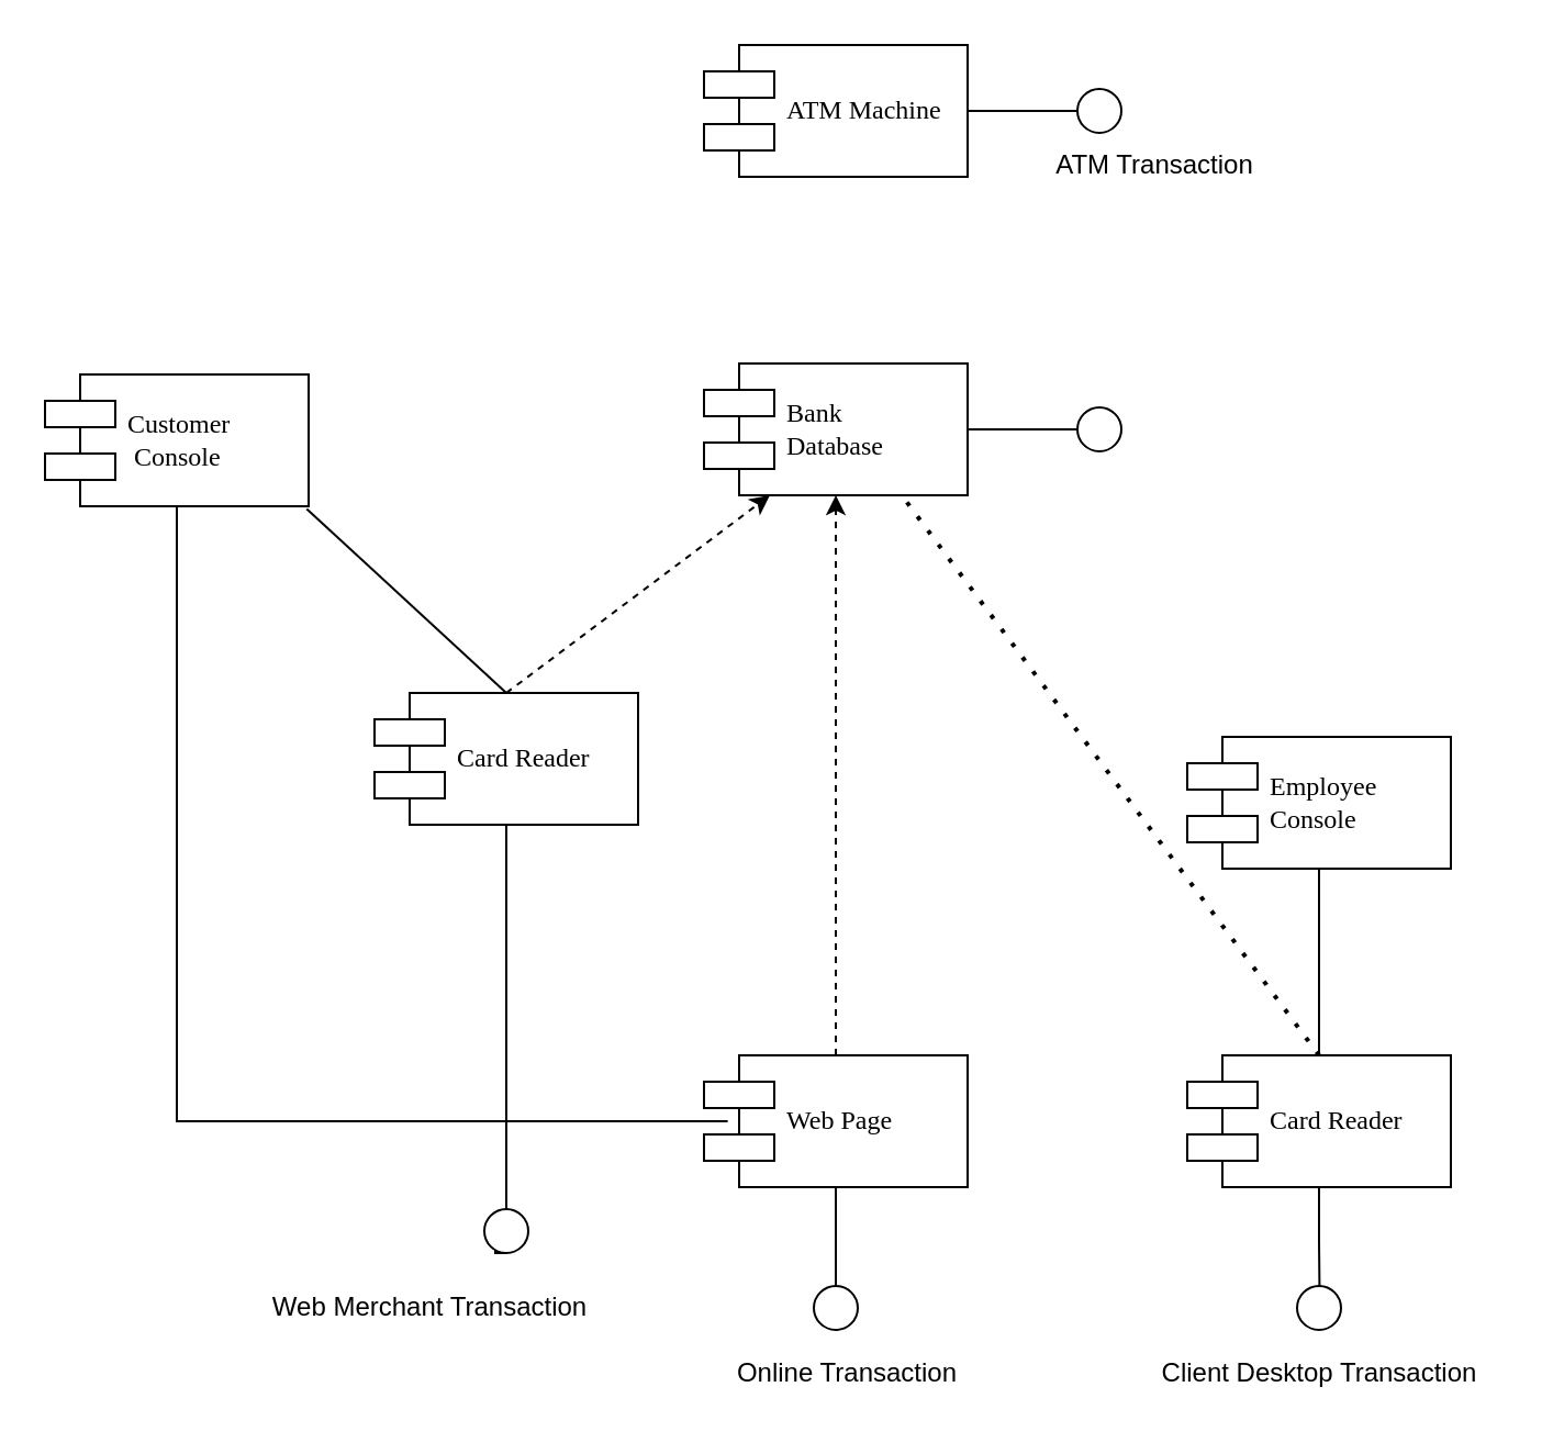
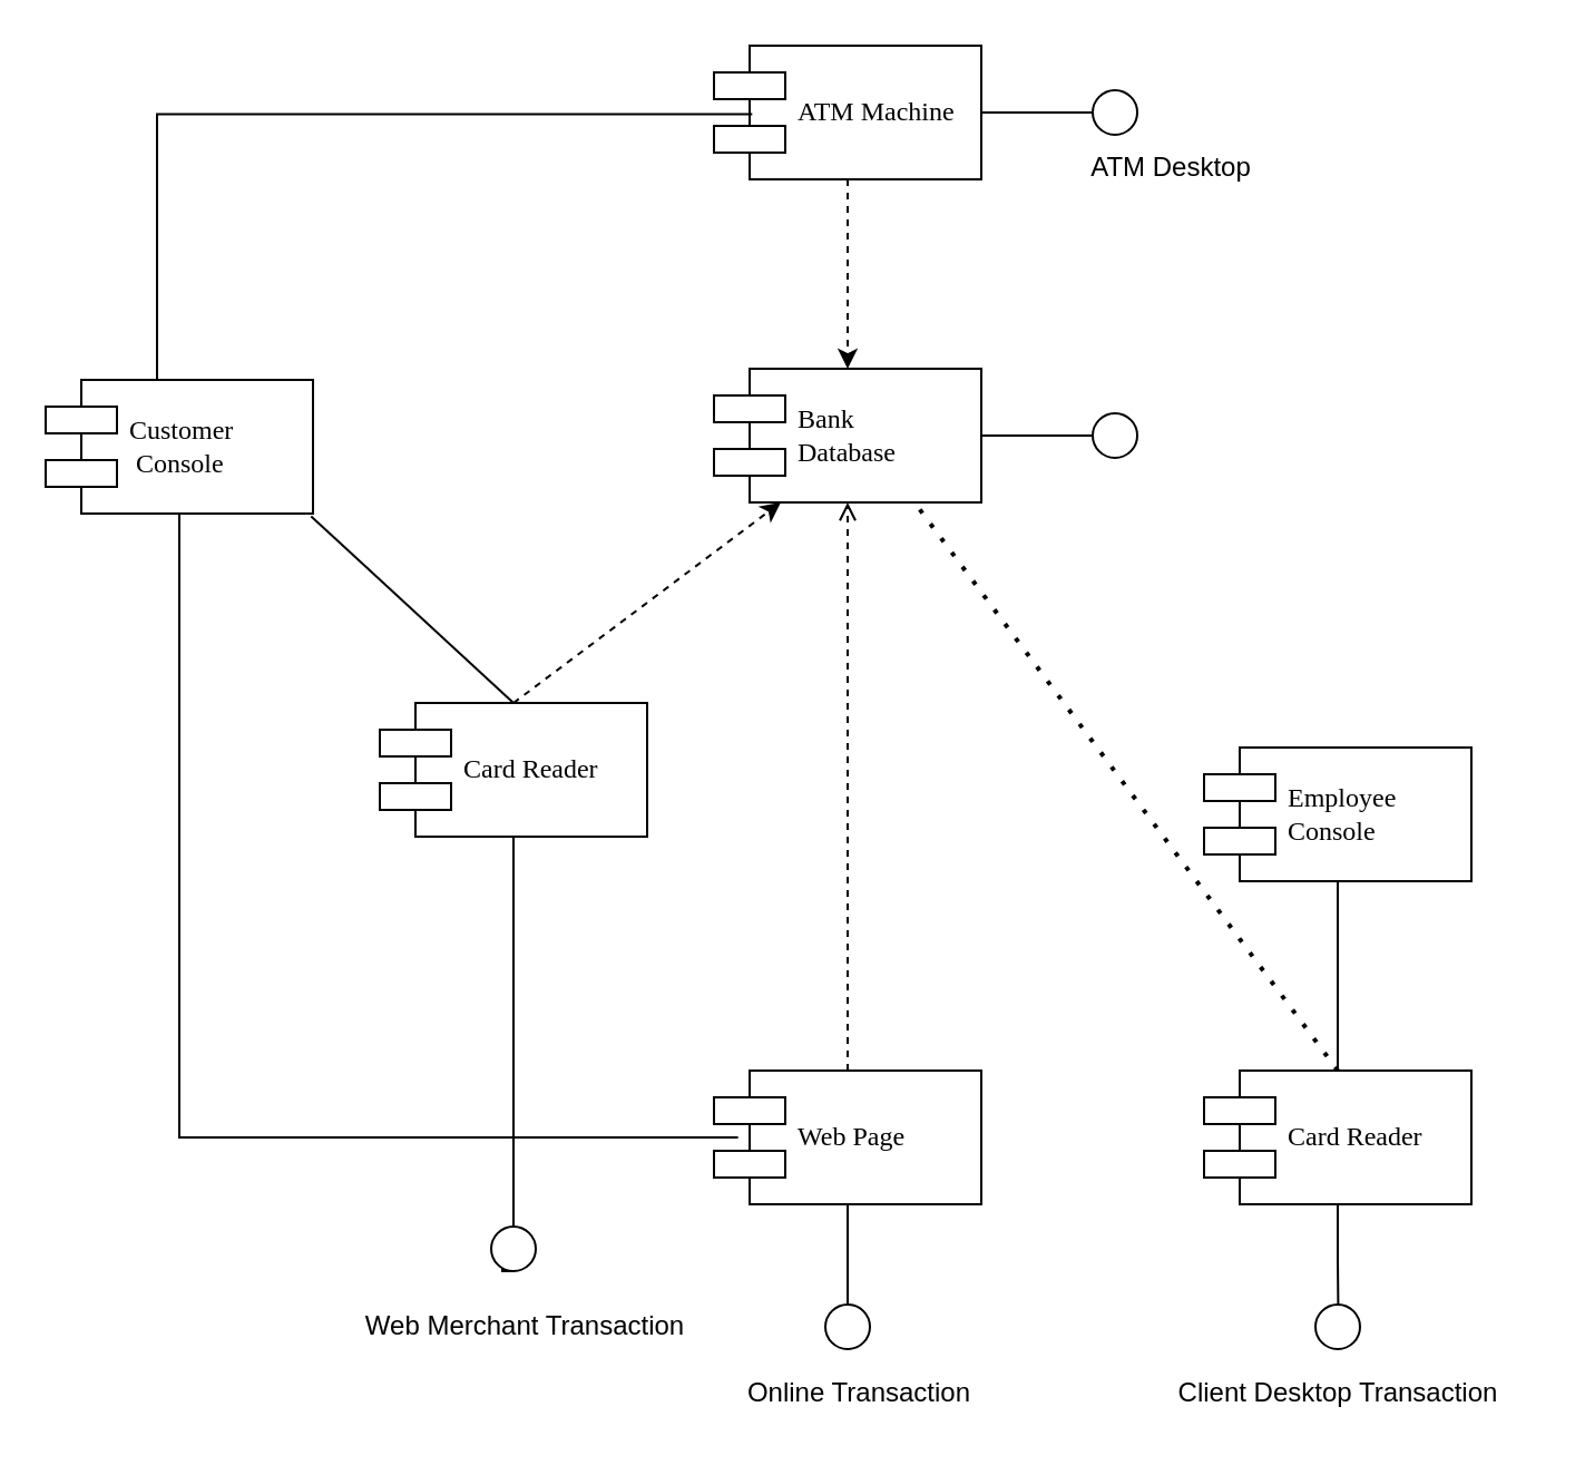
  <mxCell id="0" />
  <mxCell id="1" parent="0" />
+ <mxCell id="2" style="edgeStyle=orthogonalEdgeStyle;rounded=0;orthogonalLoop=1;jettySize=auto;html=1;exitX=0.5;exitY=1;exitDx=0;exitDy=0;entryX=0.5;entryY=0;entryDx=0;entryDy=0;endArrow=classic;endFill=1;dashed=1;" edge="1" parent="1" source="3" target="4"><mxGeometry relative="1" as="geometry" /></mxCell>
  <mxCell id="3" value="ATM Machine" style="shape=component;align=left;spacingLeft=36;rounded=0;shadow=0;comic=0;labelBackgroundColor=none;strokeWidth=1;fontFamily=Verdana;fontSize=12;html=1;" parent="1" vertex="1"><mxGeometry x="320" y="20" width="120" height="60" as="geometry" /></mxCell>
  <mxCell id="4" value="Bank&amp;nbsp;&lt;div&gt;Database&lt;/div&gt;" style="shape=component;align=left;spacingLeft=36;rounded=0;shadow=0;comic=0;labelBackgroundColor=none;strokeWidth=1;fontFamily=Verdana;fontSize=12;html=1;" parent="1" vertex="1"><mxGeometry x="320" y="165" width="120" height="60" as="geometry" /></mxCell>
  <mxCell id="5" value="" style="ellipse;whiteSpace=wrap;html=1;rounded=0;shadow=0;comic=0;labelBackgroundColor=none;strokeWidth=1;fontFamily=Verdana;fontSize=12;align=center;" parent="1" vertex="1"><mxGeometry x="490" y="185" width="20" height="20" as="geometry" /></mxCell>
- <mxCell id="6" style="edgeStyle=orthogonalEdgeStyle;rounded=0;orthogonalLoop=1;jettySize=auto;html=1;entryX=0.5;entryY=1;entryDx=0;entryDy=0;dashed=1;" edge="1" parent="1" source="7" target="4"><mxGeometry relative="1" as="geometry" /></mxCell>
+ <mxCell id="6" style="edgeStyle=orthogonalEdgeStyle;rounded=0;orthogonalLoop=1;jettySize=auto;html=1;entryX=0.5;entryY=1;entryDx=0;entryDy=0;dashed=1;endArrow=open;" edge="1" parent="1" source="7" target="4"><mxGeometry relative="1" as="geometry" /></mxCell>
  <mxCell id="7" value="Web Page" style="shape=component;align=left;spacingLeft=36;rounded=0;shadow=0;comic=0;labelBackgroundColor=none;strokeWidth=1;fontFamily=Verdana;fontSize=12;html=1;" parent="1" vertex="1"><mxGeometry x="320" y="480" width="120" height="60" as="geometry" /></mxCell>
  <mxCell id="8" style="edgeStyle=elbowEdgeStyle;rounded=0;html=1;labelBackgroundColor=none;startArrow=none;startFill=0;startSize=8;endArrow=none;endFill=0;endSize=16;fontFamily=Verdana;fontSize=12;" parent="1" source="5" target="4" edge="1"><mxGeometry relative="1" as="geometry" /></mxCell>
+ <mxCell id="9" style="edgeStyle=elbowEdgeStyle;rounded=0;html=1;labelBackgroundColor=none;startArrow=none;startFill=0;startSize=8;endArrow=none;endFill=0;endSize=16;fontFamily=Verdana;fontSize=12;exitX=0.5;exitY=0;exitDx=0;exitDy=0;entryX=0.143;entryY=0.513;entryDx=0;entryDy=0;entryPerimeter=0;" parent="1" source="13" target="3" edge="1"><mxGeometry relative="1" as="geometry"><mxPoint x="170" y="190" as="sourcePoint" /><Array as="points"><mxPoint x="70" y="40" /></Array></mxGeometry></mxCell>
  <mxCell id="10" style="edgeStyle=orthogonalEdgeStyle;rounded=0;html=1;labelBackgroundColor=none;startArrow=none;startFill=0;startSize=8;endArrow=none;endFill=0;endSize=16;fontFamily=Verdana;fontSize=12;exitX=0.09;exitY=0.5;exitDx=0;exitDy=0;exitPerimeter=0;" parent="1" source="7" edge="1"><mxGeometry relative="1" as="geometry"><Array as="points"><mxPoint x="80" y="510" /></Array><mxPoint x="255" y="510" as="sourcePoint" /><mxPoint x="80" y="230" as="targetPoint" /></mxGeometry></mxCell>
  <mxCell id="11" style="edgeStyle=elbowEdgeStyle;rounded=0;html=1;labelBackgroundColor=none;startArrow=none;startFill=0;startSize=8;endArrow=none;endFill=0;endSize=16;fontFamily=Verdana;fontSize=12;exitX=1;exitY=0.5;exitDx=0;exitDy=0;" edge="1" parent="1" source="3"><mxGeometry relative="1" as="geometry"><mxPoint x="520" y="200" as="sourcePoint" /><mxPoint x="490" y="50" as="targetPoint" /><Array as="points" /></mxGeometry></mxCell>
  <mxCell id="12" value="" style="ellipse;whiteSpace=wrap;html=1;rounded=0;shadow=0;comic=0;labelBackgroundColor=none;strokeWidth=1;fontFamily=Verdana;fontSize=12;align=center;" vertex="1" parent="1"><mxGeometry x="490" y="40" width="20" height="20" as="geometry" /></mxCell>
  <mxCell id="13" value="Customer&amp;nbsp;&lt;div&gt;&amp;nbsp;Console&lt;/div&gt;" style="shape=component;align=left;spacingLeft=36;rounded=0;shadow=0;comic=0;labelBackgroundColor=none;strokeWidth=1;fontFamily=Verdana;fontSize=12;html=1;" vertex="1" parent="1"><mxGeometry x="20" y="170" width="120" height="60" as="geometry" /></mxCell>
  <mxCell id="14" value="Card Reader" style="shape=component;align=left;spacingLeft=36;rounded=0;shadow=0;comic=0;labelBackgroundColor=none;strokeWidth=1;fontFamily=Verdana;fontSize=12;html=1;" vertex="1" parent="1"><mxGeometry x="170" y="315" width="120" height="60" as="geometry" /></mxCell>
  <mxCell id="15" value="" style="endArrow=none;html=1;rounded=0;entryX=0.993;entryY=1.02;entryDx=0;entryDy=0;entryPerimeter=0;exitX=0.5;exitY=0;exitDx=0;exitDy=0;" edge="1" parent="1" source="14" target="13"><mxGeometry width="50" height="50" relative="1" as="geometry"><mxPoint x="130" y="300" as="sourcePoint" /><mxPoint x="180" y="250" as="targetPoint" /></mxGeometry></mxCell>
  <mxCell id="16" value="" style="endArrow=classic;dashed=1;html=1;rounded=0;exitX=0.5;exitY=0;exitDx=0;exitDy=0;entryX=0.25;entryY=1;entryDx=0;entryDy=0;endFill=1;" edge="1" parent="1" source="14" target="4"><mxGeometry width="50" height="50" relative="1" as="geometry"><mxPoint x="280" y="260" as="sourcePoint" /><mxPoint x="330" y="210" as="targetPoint" /></mxGeometry></mxCell>
- <mxCell id="17" value="ATM Transaction" style="text;html=1;align=center;verticalAlign=middle;resizable=0;points=[];autosize=1;strokeColor=none;fillColor=none;" vertex="1" parent="1"><mxGeometry x="470" y="60" width="110" height="30" as="geometry" /></mxCell>
+ <mxCell id="17" value="ATM Desktop" style="text;html=1;align=center;verticalAlign=middle;resizable=0;points=[];autosize=1;strokeColor=none;fillColor=none;" vertex="1" parent="1"><mxGeometry x="470" y="60" width="110" height="30" as="geometry" /></mxCell>
  <mxCell id="18" style="edgeStyle=elbowEdgeStyle;rounded=0;html=1;labelBackgroundColor=none;startArrow=none;startFill=0;startSize=8;endArrow=none;endFill=0;endSize=16;fontFamily=Verdana;fontSize=12;exitX=0.5;exitY=1;exitDx=0;exitDy=0;" edge="1" parent="1" source="21"><mxGeometry relative="1" as="geometry"><mxPoint x="170" y="560" as="sourcePoint" /><mxPoint x="220" y="560" as="targetPoint" /><Array as="points" /></mxGeometry></mxCell>
- <mxCell id="19" value="Web Merchant Transaction" style="text;html=1;align=center;verticalAlign=middle;resizable=0;points=[];autosize=1;strokeColor=none;fillColor=none;" vertex="1" parent="1"><mxGeometry x="110" y="580" width="170" height="30" as="geometry" /></mxCell>
+ <mxCell id="19" value="Web Merchant Transaction" style="text;html=1;align=center;verticalAlign=middle;resizable=0;points=[];autosize=1;strokeColor=none;fillColor=none;" vertex="1" parent="1"><mxGeometry x="150" y="580" width="170" height="30" as="geometry" /></mxCell>
  <mxCell id="20" value="" style="edgeStyle=elbowEdgeStyle;rounded=0;html=1;labelBackgroundColor=none;startArrow=none;startFill=0;startSize=8;endArrow=none;endFill=0;endSize=16;fontFamily=Verdana;fontSize=12;exitX=0.5;exitY=1;exitDx=0;exitDy=0;" edge="1" parent="1" source="14" target="21"><mxGeometry relative="1" as="geometry"><mxPoint x="230" y="375" as="sourcePoint" /><mxPoint x="220" y="560" as="targetPoint" /><Array as="points" /></mxGeometry></mxCell>
  <mxCell id="21" value="" style="ellipse;whiteSpace=wrap;html=1;rounded=0;shadow=0;comic=0;labelBackgroundColor=none;strokeWidth=1;fontFamily=Verdana;fontSize=12;align=center;" vertex="1" parent="1"><mxGeometry x="220" y="550" width="20" height="20" as="geometry" /></mxCell>
  <mxCell id="22" style="edgeStyle=elbowEdgeStyle;rounded=0;html=1;labelBackgroundColor=none;startArrow=none;startFill=0;startSize=8;endArrow=none;endFill=0;endSize=16;fontFamily=Verdana;fontSize=12;exitX=0.5;exitY=1;exitDx=0;exitDy=0;" edge="1" parent="1" source="25"><mxGeometry relative="1" as="geometry"><mxPoint x="330" y="590" as="sourcePoint" /><mxPoint x="380" y="590" as="targetPoint" /><Array as="points" /></mxGeometry></mxCell>
  <mxCell id="23" value="Online Transaction" style="text;html=1;align=center;verticalAlign=middle;resizable=0;points=[];autosize=1;strokeColor=none;fillColor=none;" vertex="1" parent="1"><mxGeometry x="325" y="610" width="120" height="30" as="geometry" /></mxCell>
  <mxCell id="24" value="" style="edgeStyle=elbowEdgeStyle;rounded=0;html=1;labelBackgroundColor=none;startArrow=none;startFill=0;startSize=8;endArrow=none;endFill=0;endSize=16;fontFamily=Verdana;fontSize=12;exitX=0.5;exitY=1;exitDx=0;exitDy=0;" edge="1" parent="1" source="7" target="25"><mxGeometry relative="1" as="geometry"><mxPoint x="380" y="540" as="sourcePoint" /><mxPoint x="380" y="590" as="targetPoint" /><Array as="points" /></mxGeometry></mxCell>
  <mxCell id="25" value="" style="ellipse;whiteSpace=wrap;html=1;rounded=0;shadow=0;comic=0;labelBackgroundColor=none;strokeWidth=1;fontFamily=Verdana;fontSize=12;align=center;" vertex="1" parent="1"><mxGeometry x="370" y="585" width="20" height="20" as="geometry" /></mxCell>
  <mxCell id="26" style="edgeStyle=orthogonalEdgeStyle;rounded=0;orthogonalLoop=1;jettySize=auto;html=1;exitX=0.5;exitY=1;exitDx=0;exitDy=0;endArrow=none;endFill=0;" edge="1" parent="1" source="27"><mxGeometry relative="1" as="geometry"><mxPoint x="600.25" y="590" as="targetPoint" /></mxGeometry></mxCell>
  <mxCell id="27" value="Card Reader" style="shape=component;align=left;spacingLeft=36;rounded=0;shadow=0;comic=0;labelBackgroundColor=none;strokeWidth=1;fontFamily=Verdana;fontSize=12;html=1;" vertex="1" parent="1"><mxGeometry x="540" y="480" width="120" height="60" as="geometry" /></mxCell>
  <mxCell id="28" value="" style="endArrow=none;dashed=1;html=1;dashPattern=1 3;strokeWidth=2;rounded=0;entryX=0.75;entryY=1;entryDx=0;entryDy=0;exitX=0.5;exitY=0;exitDx=0;exitDy=0;" edge="1" parent="1" source="27" target="4"><mxGeometry width="50" height="50" relative="1" as="geometry"><mxPoint x="310" y="350" as="sourcePoint" /><mxPoint x="360" y="300" as="targetPoint" /></mxGeometry></mxCell>
  <mxCell id="29" style="edgeStyle=orthogonalEdgeStyle;rounded=0;orthogonalLoop=1;jettySize=auto;html=1;entryX=0.5;entryY=0;entryDx=0;entryDy=0;endArrow=none;endFill=0;" edge="1" parent="1" source="30" target="27"><mxGeometry relative="1" as="geometry" /></mxCell>
  <mxCell id="30" value="Employee&lt;div&gt;Console&lt;/div&gt;" style="shape=component;align=left;spacingLeft=36;rounded=0;shadow=0;comic=0;labelBackgroundColor=none;strokeWidth=1;fontFamily=Verdana;fontSize=12;html=1;" vertex="1" parent="1"><mxGeometry x="540" y="335" width="120" height="60" as="geometry" /></mxCell>
  <mxCell id="31" value="" style="ellipse;whiteSpace=wrap;html=1;rounded=0;shadow=0;comic=0;labelBackgroundColor=none;strokeWidth=1;fontFamily=Verdana;fontSize=12;align=center;" vertex="1" parent="1"><mxGeometry x="590" y="585" width="20" height="20" as="geometry" /></mxCell>
  <mxCell id="32" value="Client Desktop Transaction" style="text;html=1;align=center;verticalAlign=middle;resizable=0;points=[];autosize=1;strokeColor=none;fillColor=none;" vertex="1" parent="1"><mxGeometry x="515" y="610" width="170" height="30" as="geometry" /></mxCell>
